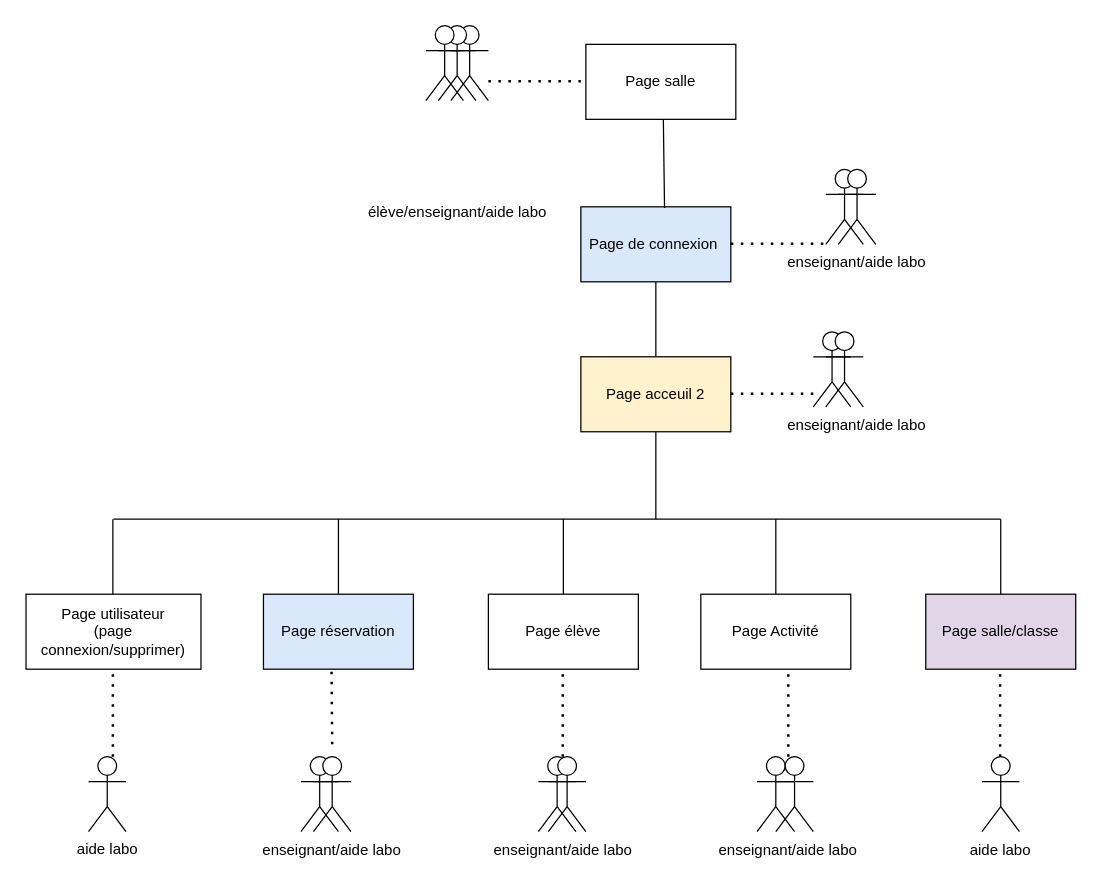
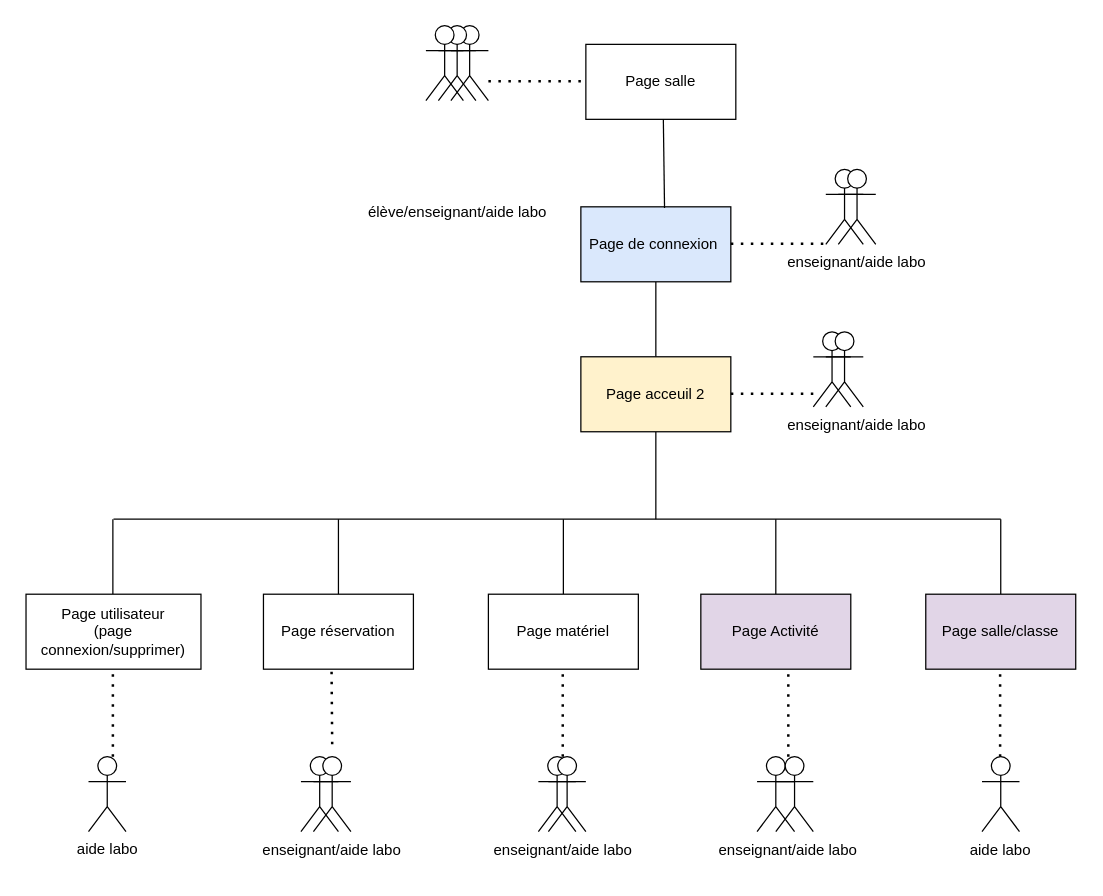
  <mxCell id="0" />
  <mxCell id="1" parent="0" />
  <mxCell id="2" value="Page salle" style="rounded=0;whiteSpace=wrap;html=1;" vertex="1" parent="1"><mxGeometry x="468" y="35" width="120" height="60" as="geometry" /></mxCell>
  <mxCell id="3" value="" style="endArrow=none;html=1;rounded=0;" edge="1" parent="1"><mxGeometry width="50" height="50" relative="1" as="geometry"><mxPoint x="524" y="285" as="sourcePoint" /><mxPoint x="524" y="225" as="targetPoint" /></mxGeometry></mxCell>
  <mxCell id="4" value="Page de connexion&amp;nbsp;" style="rounded=0;whiteSpace=wrap;html=1;fillColor=#dae8fc;" vertex="1" parent="1"><mxGeometry x="464" y="165" width="120" height="60" as="geometry" /></mxCell>
  <mxCell id="5" value="" style="endArrow=none;html=1;rounded=0;entryX=0.5;entryY=1;entryDx=0;entryDy=0;" edge="1" parent="1" target="44"><mxGeometry width="50" height="50" relative="1" as="geometry"><mxPoint x="524" y="415" as="sourcePoint" /><mxPoint x="524" y="355" as="targetPoint" /></mxGeometry></mxCell>
  <mxCell id="6" value="" style="endArrow=none;html=1;rounded=0;" edge="1" parent="1"><mxGeometry width="50" height="50" relative="1" as="geometry"><mxPoint x="90" y="415" as="sourcePoint" /><mxPoint x="800" y="415" as="targetPoint" /></mxGeometry></mxCell>
  <mxCell id="7" value="" style="endArrow=none;html=1;rounded=0;" edge="1" parent="1"><mxGeometry width="50" height="50" relative="1" as="geometry"><mxPoint x="270" y="475" as="sourcePoint" /><mxPoint x="270" y="415" as="targetPoint" /></mxGeometry></mxCell>
- <mxCell id="8" value="Page réservation" style="rounded=0;whiteSpace=wrap;html=1;fillColor=#dae8fc;" vertex="1" parent="1"><mxGeometry x="210" y="475" width="120" height="60" as="geometry" /></mxCell>
+ <mxCell id="8" value="Page réservation" style="rounded=0;whiteSpace=wrap;html=1;" vertex="1" parent="1"><mxGeometry x="210" y="475" width="120" height="60" as="geometry" /></mxCell>
  <mxCell id="9" value="" style="endArrow=none;html=1;rounded=0;" edge="1" parent="1"><mxGeometry width="50" height="50" relative="1" as="geometry"><mxPoint x="450" y="475" as="sourcePoint" /><mxPoint x="450" y="415" as="targetPoint" /></mxGeometry></mxCell>
- <mxCell id="10" value="Page élève" style="rounded=0;whiteSpace=wrap;html=1;" vertex="1" parent="1"><mxGeometry x="390" y="475" width="120" height="60" as="geometry" /></mxCell>
+ <mxCell id="10" value="Page matériel" style="rounded=0;whiteSpace=wrap;html=1;" vertex="1" parent="1"><mxGeometry x="390" y="475" width="120" height="60" as="geometry" /></mxCell>
  <mxCell id="11" value="" style="endArrow=none;html=1;rounded=0;" edge="1" parent="1"><mxGeometry width="50" height="50" relative="1" as="geometry"><mxPoint x="620" y="475" as="sourcePoint" /><mxPoint x="620" y="415" as="targetPoint" /></mxGeometry></mxCell>
- <mxCell id="12" value="Page Activité" style="rounded=0;whiteSpace=wrap;html=1;" vertex="1" parent="1"><mxGeometry x="560" y="475" width="120" height="60" as="geometry" /></mxCell>
+ <mxCell id="12" value="Page Activité" style="rounded=0;whiteSpace=wrap;html=1;fillColor=#e1d5e7;" vertex="1" parent="1"><mxGeometry x="560" y="475" width="120" height="60" as="geometry" /></mxCell>
  <mxCell id="13" value="" style="endArrow=none;html=1;rounded=0;" edge="1" parent="1"><mxGeometry width="50" height="50" relative="1" as="geometry"><mxPoint x="800" y="475" as="sourcePoint" /><mxPoint x="800" y="415" as="targetPoint" /></mxGeometry></mxCell>
  <mxCell id="14" value="Page salle/classe" style="rounded=0;whiteSpace=wrap;html=1;fillColor=#e1d5e7;" vertex="1" parent="1"><mxGeometry x="740" y="475" width="120" height="60" as="geometry" /></mxCell>
  <mxCell id="15" value="" style="endArrow=none;dashed=1;html=1;dashPattern=1 3;strokeWidth=2;rounded=0;" edge="1" parent="1"><mxGeometry width="50" height="50" relative="1" as="geometry"><mxPoint x="390" y="64.5" as="sourcePoint" /><mxPoint x="470" y="64.5" as="targetPoint" /></mxGeometry></mxCell>
  <mxCell id="16" value="" style="shape=umlActor;verticalLabelPosition=bottom;verticalAlign=top;html=1;outlineConnect=0;" vertex="1" parent="1"><mxGeometry x="360" y="20" width="30" height="60" as="geometry" /></mxCell>
  <mxCell id="17" value="" style="shape=umlActor;verticalLabelPosition=bottom;verticalAlign=top;html=1;outlineConnect=0;" vertex="1" parent="1"><mxGeometry x="350" y="20" width="30" height="60" as="geometry" /></mxCell>
  <mxCell id="18" value="" style="shape=umlActor;verticalLabelPosition=bottom;verticalAlign=top;html=1;outlineConnect=0;" vertex="1" parent="1"><mxGeometry x="340" y="20" width="30" height="60" as="geometry" /></mxCell>
  <mxCell id="19" value="élève/enseignant/aide labo" style="text;html=1;align=center;verticalAlign=middle;whiteSpace=wrap;rounded=0;" vertex="1" parent="1"><mxGeometry x="292.5" y="155" width="145" height="30" as="geometry" /></mxCell>
  <mxCell id="20" value="" style="shape=umlActor;verticalLabelPosition=bottom;verticalAlign=top;html=1;outlineConnect=0;" vertex="1" parent="1"><mxGeometry x="660" y="135" width="30" height="60" as="geometry" /></mxCell>
  <mxCell id="21" value="" style="endArrow=none;dashed=1;html=1;dashPattern=1 3;strokeWidth=2;rounded=0;" edge="1" parent="1"><mxGeometry width="50" height="50" relative="1" as="geometry"><mxPoint x="584" y="194.5" as="sourcePoint" /><mxPoint x="664" y="194.5" as="targetPoint" /></mxGeometry></mxCell>
  <mxCell id="22" value="" style="shape=umlActor;verticalLabelPosition=bottom;verticalAlign=top;html=1;outlineConnect=0;" vertex="1" parent="1"><mxGeometry x="670" y="135" width="30" height="60" as="geometry" /></mxCell>
  <mxCell id="23" value="enseignant/aide labo" style="text;html=1;align=center;verticalAlign=middle;whiteSpace=wrap;rounded=0;" vertex="1" parent="1"><mxGeometry x="625" y="195" width="120" height="30" as="geometry" /></mxCell>
  <mxCell id="24" value="" style="endArrow=none;dashed=1;html=1;dashPattern=1 3;strokeWidth=2;rounded=0;" edge="1" parent="1"><mxGeometry width="50" height="50" relative="1" as="geometry"><mxPoint x="799.5" y="605" as="sourcePoint" /><mxPoint x="799.5" y="535" as="targetPoint" /></mxGeometry></mxCell>
  <mxCell id="25" value="" style="shape=umlActor;verticalLabelPosition=bottom;verticalAlign=top;html=1;outlineConnect=0;" vertex="1" parent="1"><mxGeometry x="785" y="605" width="30" height="60" as="geometry" /></mxCell>
  <mxCell id="26" value="aide labo" style="text;html=1;align=center;verticalAlign=middle;whiteSpace=wrap;rounded=0;" vertex="1" parent="1"><mxGeometry x="740" y="665" width="120" height="30" as="geometry" /></mxCell>
  <mxCell id="27" value="" style="shape=umlActor;verticalLabelPosition=bottom;verticalAlign=top;html=1;outlineConnect=0;" vertex="1" parent="1"><mxGeometry x="605" y="605" width="30" height="60" as="geometry" /></mxCell>
  <mxCell id="28" value="" style="endArrow=none;dashed=1;html=1;dashPattern=1 3;strokeWidth=2;rounded=0;" edge="1" parent="1"><mxGeometry width="50" height="50" relative="1" as="geometry"><mxPoint x="630" y="605" as="sourcePoint" /><mxPoint x="630" y="535" as="targetPoint" /></mxGeometry></mxCell>
  <mxCell id="29" value="" style="shape=umlActor;verticalLabelPosition=bottom;verticalAlign=top;html=1;outlineConnect=0;" vertex="1" parent="1"><mxGeometry x="620" y="605" width="30" height="60" as="geometry" /></mxCell>
  <mxCell id="30" value="enseignant/aide labo" style="text;html=1;align=center;verticalAlign=middle;whiteSpace=wrap;rounded=0;" vertex="1" parent="1"><mxGeometry x="570" y="665" width="120" height="30" as="geometry" /></mxCell>
  <mxCell id="31" value="" style="endArrow=none;dashed=1;html=1;dashPattern=1 3;strokeWidth=2;rounded=0;" edge="1" parent="1"><mxGeometry width="50" height="50" relative="1" as="geometry"><mxPoint x="449.5" y="605" as="sourcePoint" /><mxPoint x="449.5" y="535" as="targetPoint" /></mxGeometry></mxCell>
  <mxCell id="32" value="" style="shape=umlActor;verticalLabelPosition=bottom;verticalAlign=top;html=1;outlineConnect=0;" vertex="1" parent="1"><mxGeometry x="430" y="605" width="30" height="60" as="geometry" /></mxCell>
  <mxCell id="33" value="" style="shape=umlActor;verticalLabelPosition=bottom;verticalAlign=top;html=1;outlineConnect=0;" vertex="1" parent="1"><mxGeometry x="438" y="605" width="30" height="60" as="geometry" /></mxCell>
  <mxCell id="34" value="enseignant/aide labo" style="text;html=1;align=center;verticalAlign=middle;whiteSpace=wrap;rounded=0;" vertex="1" parent="1"><mxGeometry x="390" y="665" width="120" height="30" as="geometry" /></mxCell>
  <mxCell id="35" value="" style="shape=umlActor;verticalLabelPosition=bottom;verticalAlign=top;html=1;outlineConnect=0;" vertex="1" parent="1"><mxGeometry x="240" y="605" width="30" height="60" as="geometry" /></mxCell>
  <mxCell id="36" value="" style="shape=umlActor;verticalLabelPosition=bottom;verticalAlign=top;html=1;outlineConnect=0;" vertex="1" parent="1"><mxGeometry x="250" y="605" width="30" height="60" as="geometry" /></mxCell>
  <mxCell id="37" value="" style="endArrow=none;dashed=1;html=1;dashPattern=1 3;strokeWidth=2;rounded=0;" edge="1" parent="1"><mxGeometry width="50" height="50" relative="1" as="geometry"><mxPoint x="265" y="595" as="sourcePoint" /><mxPoint x="264.5" y="535" as="targetPoint" /></mxGeometry></mxCell>
  <mxCell id="38" value="enseignant/aide labo" style="text;html=1;align=center;verticalAlign=middle;whiteSpace=wrap;rounded=0;" vertex="1" parent="1"><mxGeometry x="205" y="665" width="120" height="30" as="geometry" /></mxCell>
  <mxCell id="39" value="" style="endArrow=none;html=1;rounded=0;" edge="1" parent="1"><mxGeometry width="50" height="50" relative="1" as="geometry"><mxPoint x="89.5" y="475" as="sourcePoint" /><mxPoint x="89.5" y="415" as="targetPoint" /></mxGeometry></mxCell>
  <mxCell id="40" value="Page utilisateur&lt;div&gt;(page connexion/supprimer)&lt;/div&gt;" style="rounded=0;whiteSpace=wrap;html=1;" vertex="1" parent="1"><mxGeometry x="20" y="475" width="140" height="60" as="geometry" /></mxCell>
  <mxCell id="41" value="" style="endArrow=none;dashed=1;html=1;dashPattern=1 3;strokeWidth=2;rounded=0;" edge="1" parent="1"><mxGeometry width="50" height="50" relative="1" as="geometry"><mxPoint x="89.5" y="605" as="sourcePoint" /><mxPoint x="89.5" y="535" as="targetPoint" /></mxGeometry></mxCell>
  <mxCell id="42" value="aide labo" style="shape=umlActor;verticalLabelPosition=bottom;verticalAlign=top;html=1;outlineConnect=0;" vertex="1" parent="1"><mxGeometry x="70" y="605" width="30" height="60" as="geometry" /></mxCell>
  <mxCell id="43" value="" style="endArrow=none;html=1;rounded=0;exitX=0.558;exitY=0.017;exitDx=0;exitDy=0;exitPerimeter=0;" edge="1" parent="1" source="4"><mxGeometry width="50" height="50" relative="1" as="geometry"><mxPoint x="480" y="145" as="sourcePoint" /><mxPoint x="530" y="95" as="targetPoint" /></mxGeometry></mxCell>
  <mxCell id="44" value="Page acceuil 2" style="rounded=0;whiteSpace=wrap;html=1;fillColor=#fff2cc;" vertex="1" parent="1"><mxGeometry x="464" y="285" width="120" height="60" as="geometry" /></mxCell>
  <mxCell id="45" value="" style="endArrow=none;dashed=1;html=1;dashPattern=1 3;strokeWidth=2;rounded=0;" edge="1" parent="1"><mxGeometry width="50" height="50" relative="1" as="geometry"><mxPoint x="584" y="314.5" as="sourcePoint" /><mxPoint x="654" y="314.5" as="targetPoint" /></mxGeometry></mxCell>
  <mxCell id="46" value="" style="shape=umlActor;verticalLabelPosition=bottom;verticalAlign=top;html=1;outlineConnect=0;" vertex="1" parent="1"><mxGeometry x="650" y="265" width="30" height="60" as="geometry" /></mxCell>
  <mxCell id="47" value="" style="shape=umlActor;verticalLabelPosition=bottom;verticalAlign=top;html=1;outlineConnect=0;" vertex="1" parent="1"><mxGeometry x="660" y="265" width="30" height="60" as="geometry" /></mxCell>
  <mxCell id="48" value="enseignant/aide labo" style="text;html=1;align=center;verticalAlign=middle;whiteSpace=wrap;rounded=0;" vertex="1" parent="1"><mxGeometry x="625" y="325" width="120" height="30" as="geometry" /></mxCell>
